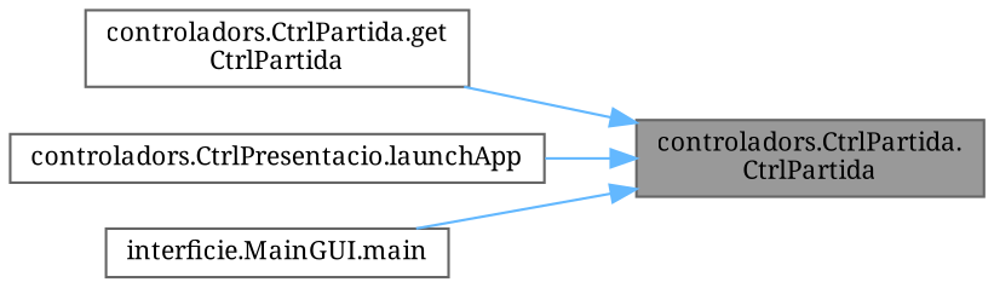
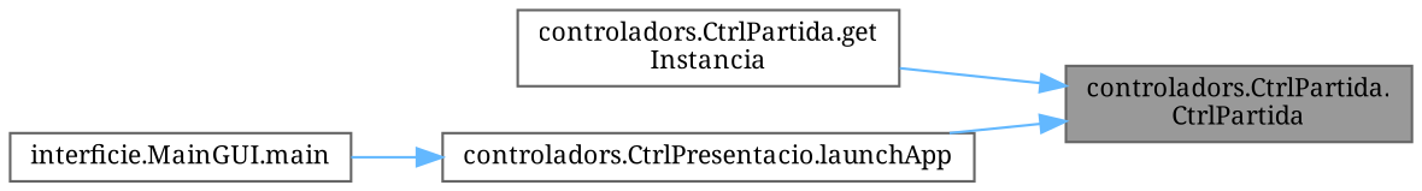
  digraph {
    fontname="Noto Serif"
    rankdir=RL
    node [color=grey40 fillcolor=white fontname="Noto Serif" fontsize=10 shape=box style=filled]
    edge [color=steelblue1 dir=back fontname="Noto Serif" fontsize=10 labelfontname=Helvetica labelfontsize=10 style=solid]
    n1 [color=gray40 fillcolor=grey60 fontcolor=black height=0.2 label="controladors.CtrlPartida.\lCtrlPartida" width=0.4]
-   n2 [height=0.2 label="controladors.CtrlPartida.get\lCtrlPartida" width=0.4]
+   n2 [height=0.2 label="controladors.CtrlPartida.get\lInstancia" width=0.4]
    n3 [height=0.2 label="controladors.CtrlPresentacio.launchApp" width=0.4]
    n4 [height=0.2 label="interficie.MainGUI.main" width=0.4]
    n1 -> n2
    n1 -> n3
-   n1 -> n4
+   n3 -> n4
  }
